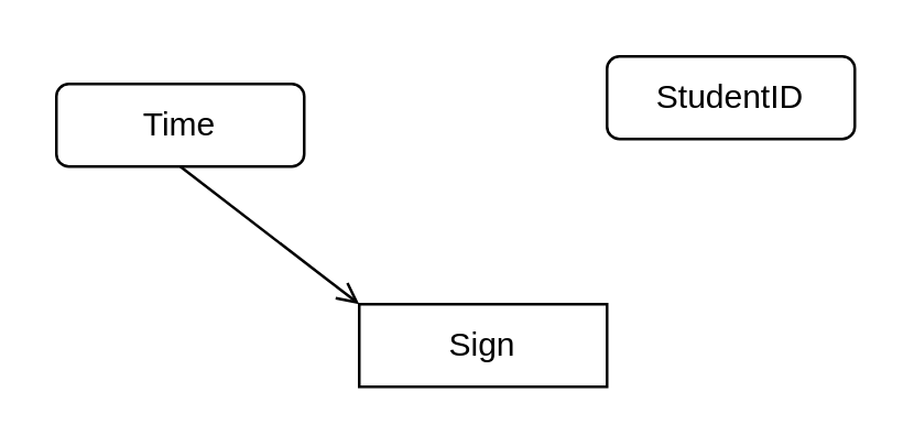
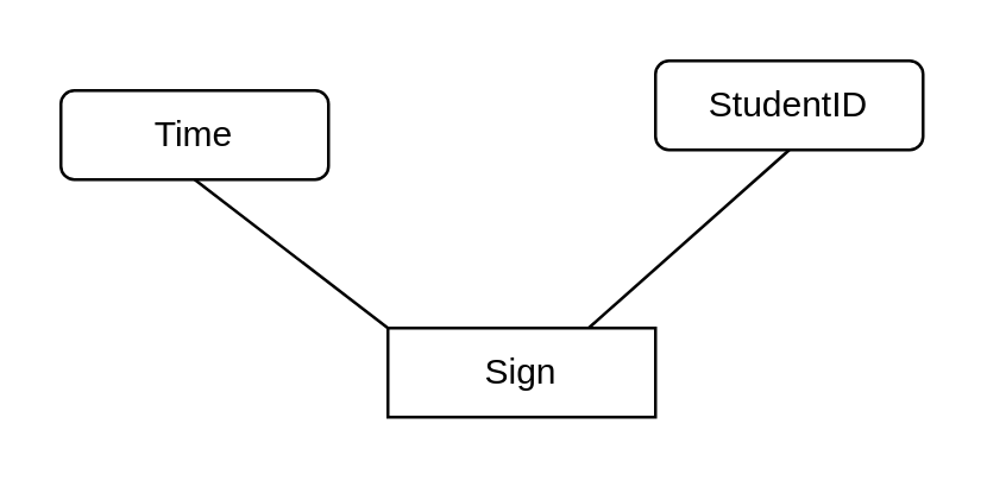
  <mxCell id="0" />
  <mxCell id="1" parent="0" />
+ <mxCell id="2" style="rounded=0;orthogonalLoop=1;jettySize=auto;html=1;exitX=0.75;exitY=0;exitDx=0;exitDy=0;entryX=0.5;entryY=1;entryDx=0;entryDy=0;endArrow=none;endFill=0;" edge="1" parent="1" source="3" target="6"><mxGeometry relative="1" as="geometry" /></mxCell>
  <mxCell id="3" value="Sign" style="rounded=0;whiteSpace=wrap;html=1;" vertex="1" parent="1"><mxGeometry x="130" y="110" width="90" height="30" as="geometry" /></mxCell>
- <mxCell id="4" style="rounded=0;orthogonalLoop=1;jettySize=auto;html=1;exitX=0.5;exitY=1;exitDx=0;exitDy=0;entryX=0;entryY=0;entryDx=0;entryDy=0;endArrow=open;endFill=0;" edge="1" parent="1" source="5" target="3"><mxGeometry relative="1" as="geometry" /></mxCell>
+ <mxCell id="4" style="rounded=0;orthogonalLoop=1;jettySize=auto;html=1;exitX=0.5;exitY=1;exitDx=0;exitDy=0;entryX=0;entryY=0;entryDx=0;entryDy=0;endArrow=none;endFill=0;" edge="1" parent="1" source="5" target="3"><mxGeometry relative="1" as="geometry" /></mxCell>
  <mxCell id="5" value="Time" style="rounded=1;whiteSpace=wrap;html=1;" vertex="1" parent="1"><mxGeometry x="20" y="30" width="90" height="30" as="geometry" /></mxCell>
  <mxCell id="6" value="StudentID" style="rounded=1;whiteSpace=wrap;html=1;" vertex="1" parent="1"><mxGeometry x="220" y="20" width="90" height="30" as="geometry" /></mxCell>
